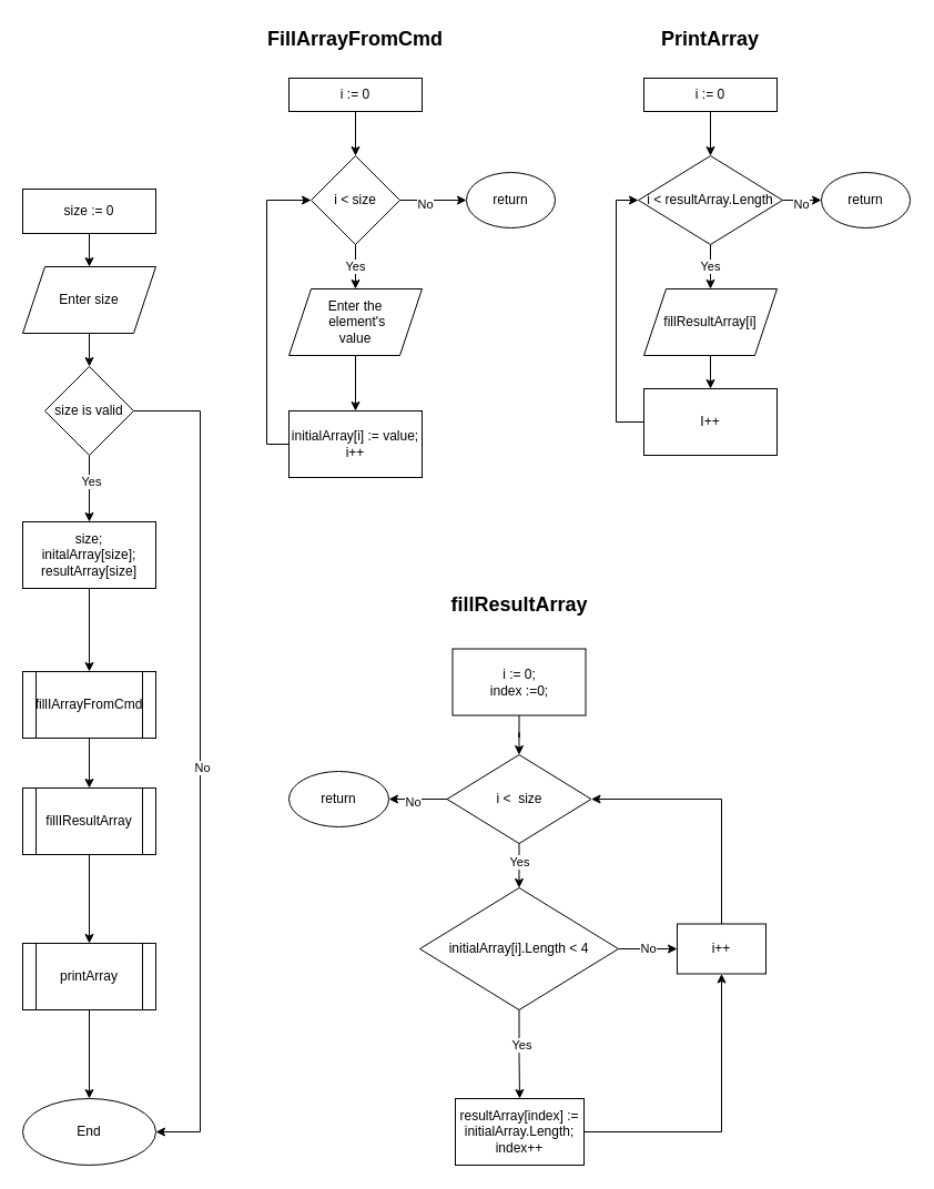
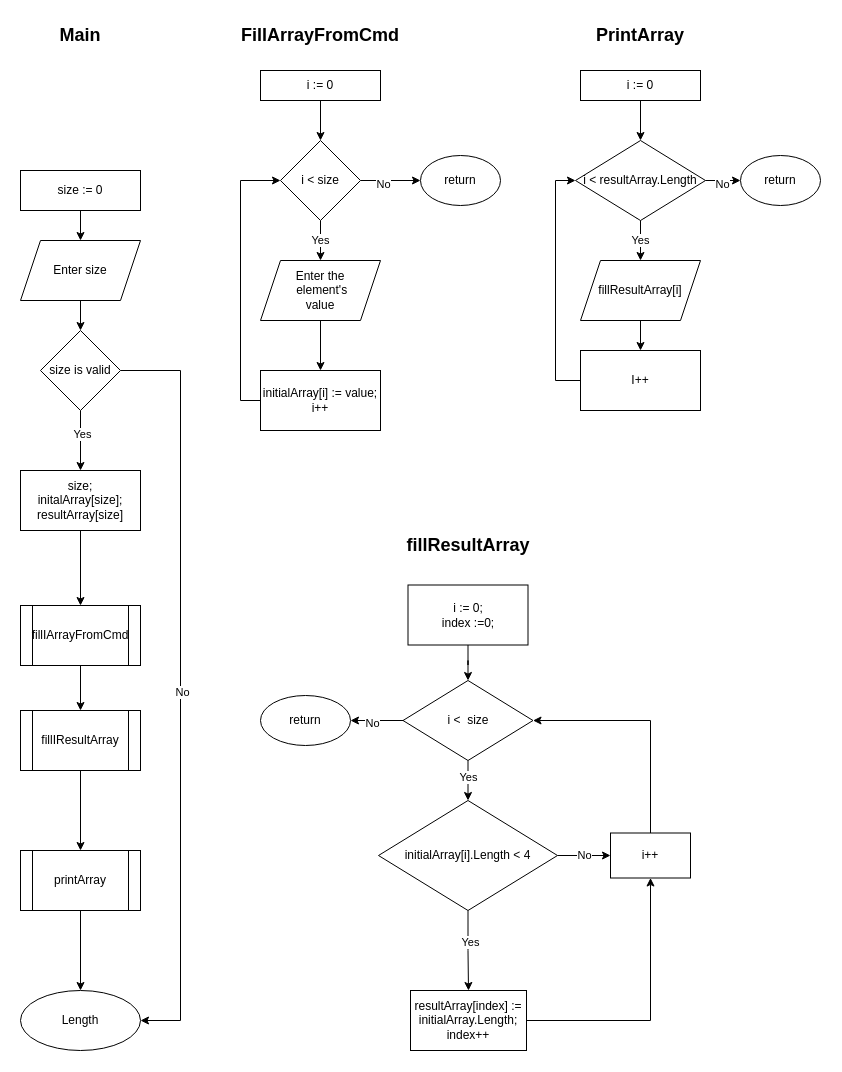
  <mxCell id="0" />
  <mxCell id="1" parent="0" />
  <mxCell id="2" value="" style="edgeStyle=orthogonalEdgeStyle;rounded=0;orthogonalLoop=1;jettySize=auto;html=1;" edge="1" parent="1" source="3" target="5"><mxGeometry relative="1" as="geometry" /></mxCell>
  <mxCell id="3" value="size := 0" style="whiteSpace=wrap;html=1;" vertex="1" parent="1"><mxGeometry x="20" y="170" width="120" height="40" as="geometry" /></mxCell>
  <mxCell id="4" value="" style="edgeStyle=orthogonalEdgeStyle;rounded=0;orthogonalLoop=1;jettySize=auto;html=1;" edge="1" parent="1" source="5" target="10"><mxGeometry relative="1" as="geometry" /></mxCell>
  <mxCell id="5" value="Enter size" style="shape=parallelogram;perimeter=parallelogramPerimeter;whiteSpace=wrap;html=1;fixedSize=1;" vertex="1" parent="1"><mxGeometry x="20" y="240" width="120" height="60" as="geometry" /></mxCell>
  <mxCell id="6" value="" style="edgeStyle=orthogonalEdgeStyle;rounded=0;orthogonalLoop=1;jettySize=auto;html=1;" edge="1" parent="1" source="10" target="12"><mxGeometry relative="1" as="geometry" /></mxCell>
  <mxCell id="7" value="Yes" style="edgeLabel;html=1;align=center;verticalAlign=middle;resizable=0;points=[];" vertex="1" connectable="0" parent="6"><mxGeometry x="-0.222" y="1" relative="1" as="geometry"><mxPoint as="offset" /></mxGeometry></mxCell>
  <mxCell id="8" style="edgeStyle=orthogonalEdgeStyle;rounded=0;orthogonalLoop=1;jettySize=auto;html=1;exitX=1;exitY=0.5;exitDx=0;exitDy=0;entryX=1;entryY=0.5;entryDx=0;entryDy=0;" edge="1" parent="1" source="10" target="19"><mxGeometry relative="1" as="geometry"><mxPoint x="180" y="500" as="targetPoint" /><Array as="points"><mxPoint x="180" y="370" /><mxPoint x="180" y="1020" /></Array></mxGeometry></mxCell>
  <mxCell id="9" value="No" style="edgeLabel;html=1;align=center;verticalAlign=middle;resizable=0;points=[];" vertex="1" connectable="0" parent="8"><mxGeometry x="0.016" y="1" relative="1" as="geometry"><mxPoint as="offset" /></mxGeometry></mxCell>
  <mxCell id="10" value="size is valid" style="rhombus;whiteSpace=wrap;html=1;" vertex="1" parent="1"><mxGeometry x="40" y="330" width="80" height="80" as="geometry" /></mxCell>
  <mxCell id="11" value="" style="edgeStyle=orthogonalEdgeStyle;rounded=0;orthogonalLoop=1;jettySize=auto;html=1;" edge="1" parent="1" source="12" target="14"><mxGeometry relative="1" as="geometry" /></mxCell>
  <mxCell id="12" value="size;&lt;br&gt;initalArray[size];&lt;br&gt;resultArray[size]&lt;br&gt;" style="whiteSpace=wrap;html=1;" vertex="1" parent="1"><mxGeometry x="20" y="470" width="120" height="60" as="geometry" /></mxCell>
  <mxCell id="13" value="" style="edgeStyle=orthogonalEdgeStyle;rounded=0;orthogonalLoop=1;jettySize=auto;html=1;" edge="1" parent="1" source="14" target="16"><mxGeometry relative="1" as="geometry" /></mxCell>
  <mxCell id="14" value="fillIArrayFromCmd" style="shape=process;whiteSpace=wrap;html=1;backgroundOutline=1;" vertex="1" parent="1"><mxGeometry x="20" y="605" width="120" height="60" as="geometry" /></mxCell>
  <mxCell id="15" value="" style="edgeStyle=orthogonalEdgeStyle;rounded=0;orthogonalLoop=1;jettySize=auto;html=1;" edge="1" parent="1" source="16" target="18"><mxGeometry relative="1" as="geometry" /></mxCell>
  <mxCell id="16" value="fillIResultArray" style="shape=process;whiteSpace=wrap;html=1;backgroundOutline=1;" vertex="1" parent="1"><mxGeometry x="20" y="710" width="120" height="60" as="geometry" /></mxCell>
  <mxCell id="17" value="" style="edgeStyle=orthogonalEdgeStyle;rounded=0;orthogonalLoop=1;jettySize=auto;html=1;" edge="1" parent="1" source="18" target="19"><mxGeometry relative="1" as="geometry" /></mxCell>
  <mxCell id="18" value="printArray" style="shape=process;whiteSpace=wrap;html=1;backgroundOutline=1;" vertex="1" parent="1"><mxGeometry x="20" y="850" width="120" height="60" as="geometry" /></mxCell>
- <mxCell id="19" value="End" style="ellipse;whiteSpace=wrap;html=1;" vertex="1" parent="1"><mxGeometry x="20" y="990" width="120" height="60" as="geometry" /></mxCell>
+ <mxCell id="19" value="Length" style="ellipse;whiteSpace=wrap;html=1;" vertex="1" parent="1"><mxGeometry x="20" y="990" width="120" height="60" as="geometry" /></mxCell>
+ <mxCell id="20" value="&lt;h2&gt;Main&lt;/h2&gt;" style="text;html=1;strokeColor=none;fillColor=none;align=center;verticalAlign=middle;whiteSpace=wrap;rounded=0;" vertex="1" parent="1"><mxGeometry x="50" y="20" width="60" height="30" as="geometry" /></mxCell>
  <mxCell id="21" value="&lt;h2&gt;FillArrayFromCmd&lt;/h2&gt;" style="text;html=1;strokeColor=none;fillColor=none;align=center;verticalAlign=middle;whiteSpace=wrap;rounded=0;" vertex="1" parent="1"><mxGeometry x="290" y="20" width="60" height="30" as="geometry" /></mxCell>
  <mxCell id="22" value="" style="edgeStyle=orthogonalEdgeStyle;rounded=0;orthogonalLoop=1;jettySize=auto;html=1;" edge="1" parent="1" source="23" target="27"><mxGeometry relative="1" as="geometry" /></mxCell>
  <mxCell id="23" value="i := 0" style="rounded=0;whiteSpace=wrap;html=1;" vertex="1" parent="1"><mxGeometry x="260" y="70" width="120" height="30" as="geometry" /></mxCell>
  <mxCell id="24" value="Yes" style="edgeStyle=orthogonalEdgeStyle;rounded=0;orthogonalLoop=1;jettySize=auto;html=1;" edge="1" parent="1" source="27" target="29"><mxGeometry relative="1" as="geometry" /></mxCell>
  <mxCell id="25" value="" style="edgeStyle=orthogonalEdgeStyle;rounded=0;orthogonalLoop=1;jettySize=auto;html=1;" edge="1" parent="1" source="27" target="32"><mxGeometry relative="1" as="geometry" /></mxCell>
  <mxCell id="26" value="No" style="edgeLabel;html=1;align=center;verticalAlign=middle;resizable=0;points=[];" vertex="1" connectable="0" parent="25"><mxGeometry x="-0.267" y="-3" relative="1" as="geometry"><mxPoint as="offset" /></mxGeometry></mxCell>
  <mxCell id="27" value="i &amp;lt; size" style="rhombus;whiteSpace=wrap;html=1;rounded=0;" vertex="1" parent="1"><mxGeometry x="280" y="140" width="80" height="80" as="geometry" /></mxCell>
  <mxCell id="28" value="" style="edgeStyle=orthogonalEdgeStyle;rounded=0;orthogonalLoop=1;jettySize=auto;html=1;" edge="1" parent="1" source="29" target="31"><mxGeometry relative="1" as="geometry" /></mxCell>
  <mxCell id="29" value="Enter the&lt;br&gt;&amp;nbsp;element's&lt;br&gt;value" style="shape=parallelogram;perimeter=parallelogramPerimeter;whiteSpace=wrap;html=1;fixedSize=1;rounded=0;" vertex="1" parent="1"><mxGeometry x="260" y="260" width="120" height="60" as="geometry" /></mxCell>
  <mxCell id="30" style="edgeStyle=orthogonalEdgeStyle;rounded=0;orthogonalLoop=1;jettySize=auto;html=1;exitX=0;exitY=0.5;exitDx=0;exitDy=0;entryX=0;entryY=0.5;entryDx=0;entryDy=0;" edge="1" parent="1" source="31" target="27"><mxGeometry relative="1" as="geometry" /></mxCell>
  <mxCell id="31" value="initialArray[i] := value;&lt;br&gt;i++" style="whiteSpace=wrap;html=1;rounded=0;" vertex="1" parent="1"><mxGeometry x="260" y="370" width="120" height="60" as="geometry" /></mxCell>
  <mxCell id="32" value="return" style="ellipse;whiteSpace=wrap;html=1;rounded=0;" vertex="1" parent="1"><mxGeometry x="420" y="155" width="80" height="50" as="geometry" /></mxCell>
  <mxCell id="33" value="&lt;h2&gt;fillResultArray&lt;/h2&gt;" style="text;html=1;strokeColor=none;fillColor=none;align=center;verticalAlign=middle;whiteSpace=wrap;rounded=0;" vertex="1" parent="1"><mxGeometry x="438" y="530" width="60" height="30" as="geometry" /></mxCell>
  <mxCell id="34" value="" style="edgeStyle=orthogonalEdgeStyle;rounded=0;orthogonalLoop=1;jettySize=auto;html=1;" edge="1" parent="1" source="35" target="40"><mxGeometry relative="1" as="geometry" /></mxCell>
  <mxCell id="35" value="i := 0;&lt;br&gt;index :=0;" style="rounded=0;whiteSpace=wrap;html=1;" vertex="1" parent="1"><mxGeometry x="407.5" y="584.5" width="120" height="60" as="geometry" /></mxCell>
  <mxCell id="36" value="" style="edgeStyle=orthogonalEdgeStyle;rounded=0;orthogonalLoop=1;jettySize=auto;html=1;" edge="1" parent="1" source="40" target="44"><mxGeometry relative="1" as="geometry" /></mxCell>
  <mxCell id="37" value="Yes" style="edgeLabel;html=1;align=center;verticalAlign=middle;resizable=0;points=[];" vertex="1" connectable="0" parent="36"><mxGeometry x="-0.2" relative="1" as="geometry"><mxPoint as="offset" /></mxGeometry></mxCell>
  <mxCell id="38" value="" style="edgeStyle=orthogonalEdgeStyle;rounded=0;orthogonalLoop=1;jettySize=auto;html=1;" edge="1" parent="1" source="40" target="49"><mxGeometry relative="1" as="geometry" /></mxCell>
  <mxCell id="39" value="No" style="edgeLabel;html=1;align=center;verticalAlign=middle;resizable=0;points=[];" vertex="1" connectable="0" parent="38"><mxGeometry x="0.165" y="2" relative="1" as="geometry"><mxPoint as="offset" /></mxGeometry></mxCell>
  <mxCell id="40" value="i &amp;lt; &amp;nbsp;size" style="rhombus;whiteSpace=wrap;html=1;rounded=0;" vertex="1" parent="1"><mxGeometry x="402.5" y="680" width="130" height="80" as="geometry" /></mxCell>
  <mxCell id="41" value="" style="edgeStyle=orthogonalEdgeStyle;rounded=0;orthogonalLoop=1;jettySize=auto;html=1;" edge="1" parent="1" source="44" target="46"><mxGeometry relative="1" as="geometry" /></mxCell>
  <mxCell id="42" value="Yes" style="edgeLabel;html=1;align=center;verticalAlign=middle;resizable=0;points=[];" vertex="1" connectable="0" parent="41"><mxGeometry x="-0.222" y="2" relative="1" as="geometry"><mxPoint as="offset" /></mxGeometry></mxCell>
  <mxCell id="43" value="No" style="edgeStyle=orthogonalEdgeStyle;rounded=0;orthogonalLoop=1;jettySize=auto;html=1;" edge="1" parent="1" source="44" target="48"><mxGeometry relative="1" as="geometry" /></mxCell>
  <mxCell id="44" value="initialArray[i].Length &amp;lt; 4" style="rhombus;whiteSpace=wrap;html=1;rounded=0;" vertex="1" parent="1"><mxGeometry x="378" y="800" width="179" height="110" as="geometry" /></mxCell>
  <mxCell id="45" style="edgeStyle=orthogonalEdgeStyle;rounded=0;orthogonalLoop=1;jettySize=auto;html=1;exitX=1;exitY=0.5;exitDx=0;exitDy=0;entryX=0.5;entryY=1;entryDx=0;entryDy=0;" edge="1" parent="1" source="46" target="48"><mxGeometry relative="1" as="geometry" /></mxCell>
  <mxCell id="46" value="resultArray[index] := initialArray.Length;&lt;br&gt;index++" style="whiteSpace=wrap;html=1;rounded=0;" vertex="1" parent="1"><mxGeometry x="410" y="990" width="116" height="60" as="geometry" /></mxCell>
  <mxCell id="47" style="edgeStyle=orthogonalEdgeStyle;rounded=0;orthogonalLoop=1;jettySize=auto;html=1;exitX=0.5;exitY=0;exitDx=0;exitDy=0;entryX=1;entryY=0.5;entryDx=0;entryDy=0;" edge="1" parent="1" source="48" target="40"><mxGeometry relative="1" as="geometry" /></mxCell>
  <mxCell id="48" value="i++" style="whiteSpace=wrap;html=1;rounded=0;" vertex="1" parent="1"><mxGeometry x="610" y="832.5" width="80" height="45" as="geometry" /></mxCell>
  <mxCell id="49" value="return" style="ellipse;whiteSpace=wrap;html=1;rounded=0;" vertex="1" parent="1"><mxGeometry x="260" y="695" width="90" height="50" as="geometry" /></mxCell>
  <mxCell id="50" value="&lt;h2&gt;PrintArray&lt;/h2&gt;" style="text;html=1;strokeColor=none;fillColor=none;align=center;verticalAlign=middle;whiteSpace=wrap;rounded=0;" vertex="1" parent="1"><mxGeometry x="610" y="20" width="60" height="30" as="geometry" /></mxCell>
  <mxCell id="51" style="edgeStyle=orthogonalEdgeStyle;rounded=0;orthogonalLoop=1;jettySize=auto;html=1;entryX=0.5;entryY=0;entryDx=0;entryDy=0;" edge="1" parent="1" source="52" target="57"><mxGeometry relative="1" as="geometry" /></mxCell>
  <mxCell id="52" value="i := 0" style="rounded=0;whiteSpace=wrap;html=1;" vertex="1" parent="1"><mxGeometry x="580" y="70" width="120" height="30" as="geometry" /></mxCell>
  <mxCell id="53" value="" style="edgeStyle=orthogonalEdgeStyle;rounded=0;orthogonalLoop=1;jettySize=auto;html=1;" edge="1" parent="1" source="57" target="58"><mxGeometry relative="1" as="geometry" /></mxCell>
  <mxCell id="54" value="No" style="edgeLabel;html=1;align=center;verticalAlign=middle;resizable=0;points=[];" vertex="1" connectable="0" parent="53"><mxGeometry x="-0.267" y="-3" relative="1" as="geometry"><mxPoint as="offset" /></mxGeometry></mxCell>
  <mxCell id="55" style="edgeStyle=orthogonalEdgeStyle;rounded=0;orthogonalLoop=1;jettySize=auto;html=1;exitX=0.5;exitY=1;exitDx=0;exitDy=0;" edge="1" parent="1" source="57"><mxGeometry relative="1" as="geometry"><mxPoint x="640" y="210" as="targetPoint" /></mxGeometry></mxCell>
  <mxCell id="56" value="Yes" style="edgeStyle=orthogonalEdgeStyle;rounded=0;orthogonalLoop=1;jettySize=auto;html=1;" edge="1" parent="1" source="57" target="60"><mxGeometry relative="1" as="geometry" /></mxCell>
  <mxCell id="57" value="i &amp;lt; resultArray.Length" style="rhombus;whiteSpace=wrap;html=1;rounded=0;" vertex="1" parent="1"><mxGeometry x="575" y="140" width="130" height="80" as="geometry" /></mxCell>
  <mxCell id="58" value="return" style="ellipse;whiteSpace=wrap;html=1;rounded=0;" vertex="1" parent="1"><mxGeometry x="740" y="155" width="80" height="50" as="geometry" /></mxCell>
  <mxCell id="59" value="" style="edgeStyle=orthogonalEdgeStyle;rounded=0;orthogonalLoop=1;jettySize=auto;html=1;" edge="1" parent="1" source="60" target="62"><mxGeometry relative="1" as="geometry" /></mxCell>
  <mxCell id="60" value="fillResultArray[i]" style="shape=parallelogram;perimeter=parallelogramPerimeter;whiteSpace=wrap;html=1;fixedSize=1;rounded=0;" vertex="1" parent="1"><mxGeometry x="580" y="260" width="120" height="60" as="geometry" /></mxCell>
  <mxCell id="61" style="edgeStyle=orthogonalEdgeStyle;rounded=0;orthogonalLoop=1;jettySize=auto;html=1;exitX=0;exitY=0.5;exitDx=0;exitDy=0;entryX=0;entryY=0.5;entryDx=0;entryDy=0;" edge="1" parent="1" source="62" target="57"><mxGeometry relative="1" as="geometry" /></mxCell>
  <mxCell id="62" value="I++" style="whiteSpace=wrap;html=1;rounded=0;" vertex="1" parent="1"><mxGeometry x="580" y="350" width="120" height="60" as="geometry" /></mxCell>
